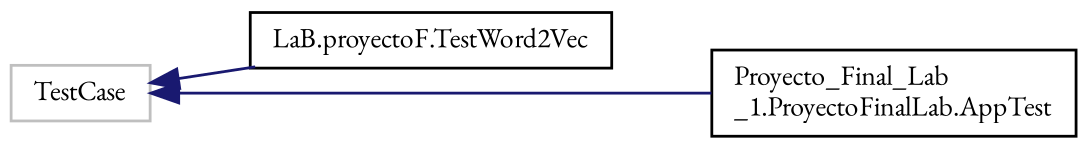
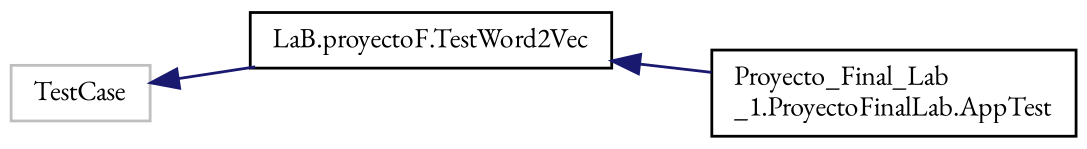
  digraph {
    fontname="EB Garamond"
    rankdir=LR
    node [color=black fillcolor=white fontname="EB Garamond" fontsize=10 shape=record style=filled]
    edge [color=midnightblue dir=back fontname="EB Garamond" fontsize=10 labelfontname=Helvetica labelfontsize=10 style=solid]
    n1 [color=grey75 height=0.2 label=TestCase width=0.4]
    n2 [height=0.2 label="LaB.proyectoF.TestWord2Vec" width=0.4]
    n3 [height=0.2 label="Proyecto_Final_Lab\l_1.ProyectoFinalLab.AppTest" width=0.4]
    n1 -> n2
-   n1 -> n3
+   n2 -> n3
  }
